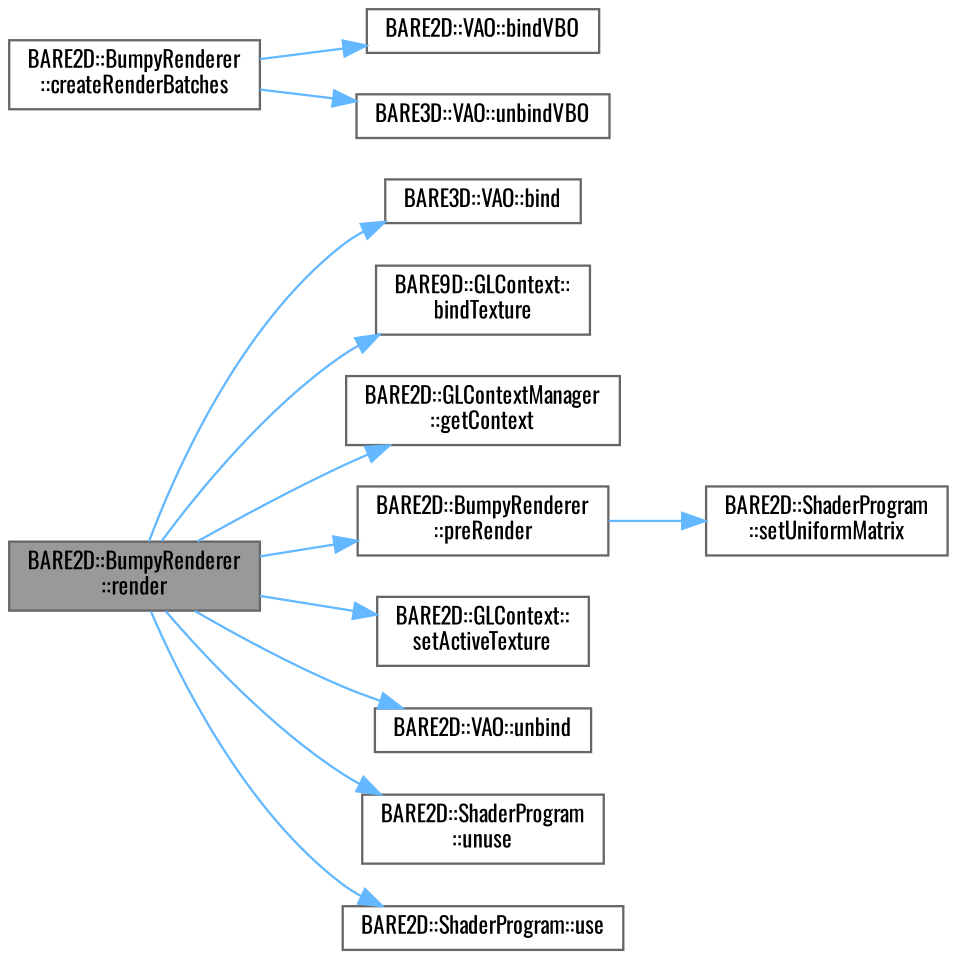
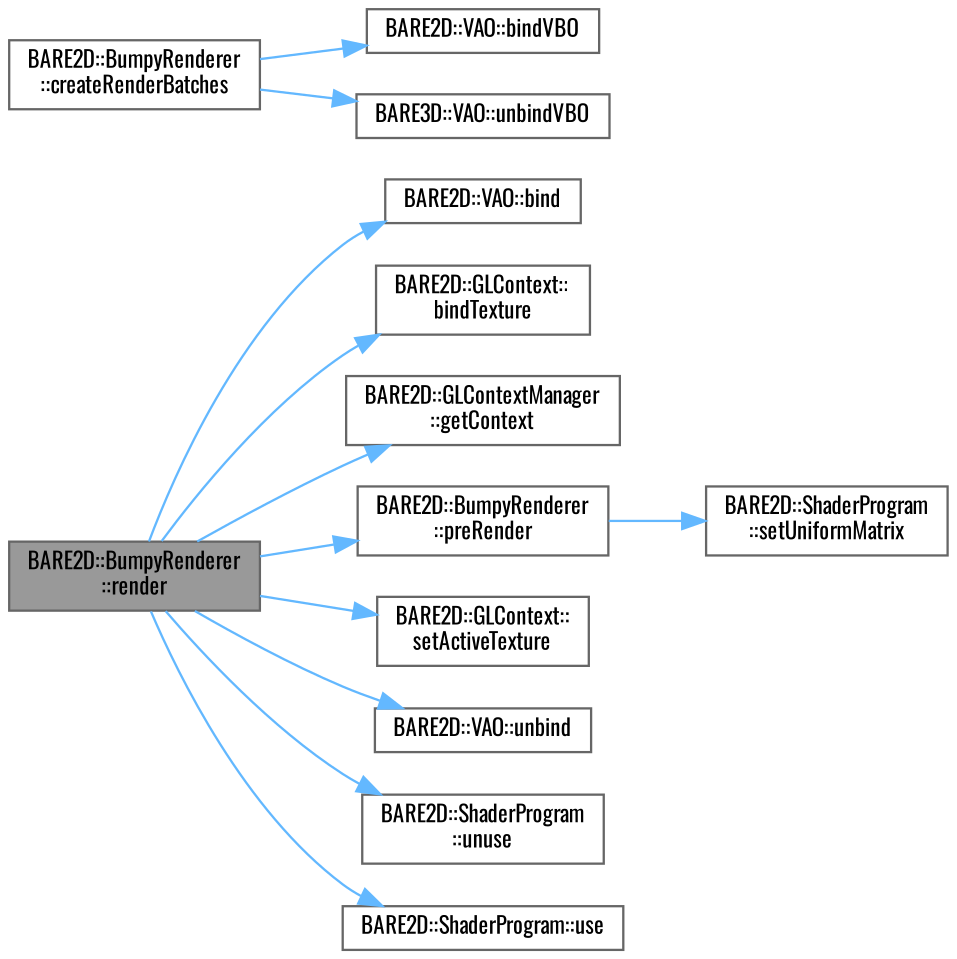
  digraph {
    fontname=Oswald
    rankdir=LR
    node [color=grey40 fillcolor=white fontname=Oswald fontsize=10 shape=box style=filled]
    edge [color=steelblue1 fontname=Oswald fontsize=10 labelfontname=Helvetica labelfontsize=10 style=solid]
    n1 [color=gray40 fillcolor=grey60 fontcolor=black height=0.2 label="BARE2D::BumpyRenderer\l::render" width=0.4]
-   n2 [height=0.2 label="BARE3D::VAO::bind" width=0.4]
-   n3 [height=0.2 label="BARE9D::GLContext::\lbindTexture" width=0.4]
+   n2 [height=0.2 label="BARE2D::VAO::bind" width=0.4]
+   n3 [height=0.2 label="BARE2D::GLContext::\lbindTexture" width=0.4]
    n4 [height=0.2 label="BARE2D::GLContextManager\l::getContext" width=0.4]
    n5 [height=0.2 label="BARE2D::BumpyRenderer\l::preRender" width=0.4]
    n6 [height=0.2 label="BARE2D::GLContext::\lsetActiveTexture" width=0.4]
    n7 [height=0.2 label="BARE2D::VAO::unbind" width=0.4]
    n8 [height=0.2 label="BARE2D::ShaderProgram\l::unuse" width=0.4]
    n9 [height=0.2 label="BARE2D::ShaderProgram::use" width=0.4]
    n10 [height=0.2 label="BARE2D::BumpyRenderer\l::createRenderBatches" width=0.4]
    n11 [height=0.2 label="BARE2D::VAO::bindVBO" width=0.4]
    n12 [height=0.2 label="BARE3D::VAO::unbindVBO" width=0.4]
    n13 [height=0.2 label="BARE2D::ShaderProgram\l::setUniformMatrix" width=0.4]
    n1 -> n2
    n1 -> n3
    n1 -> n4
    n1 -> n5
    n1 -> n6
    n1 -> n7
    n1 -> n8
    n1 -> n9
    n5 -> n13
    n10 -> n11
    n10 -> n12
  }
